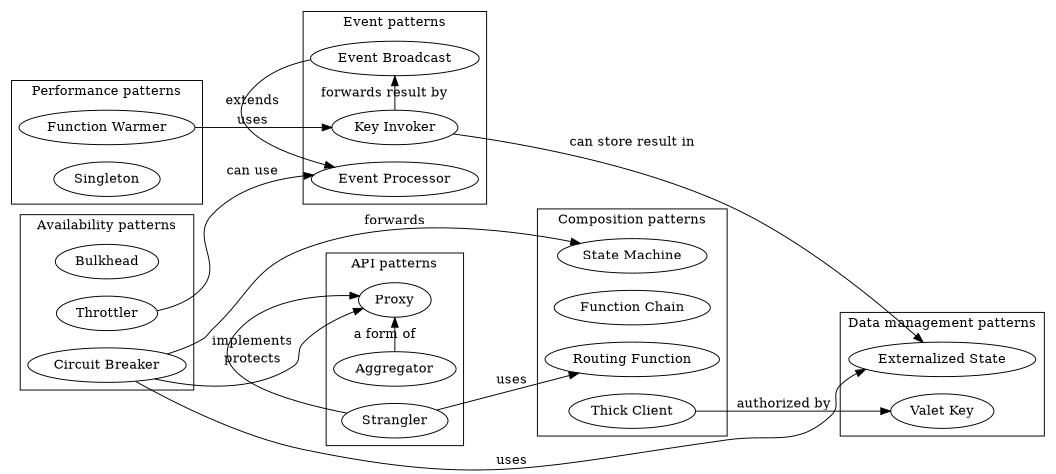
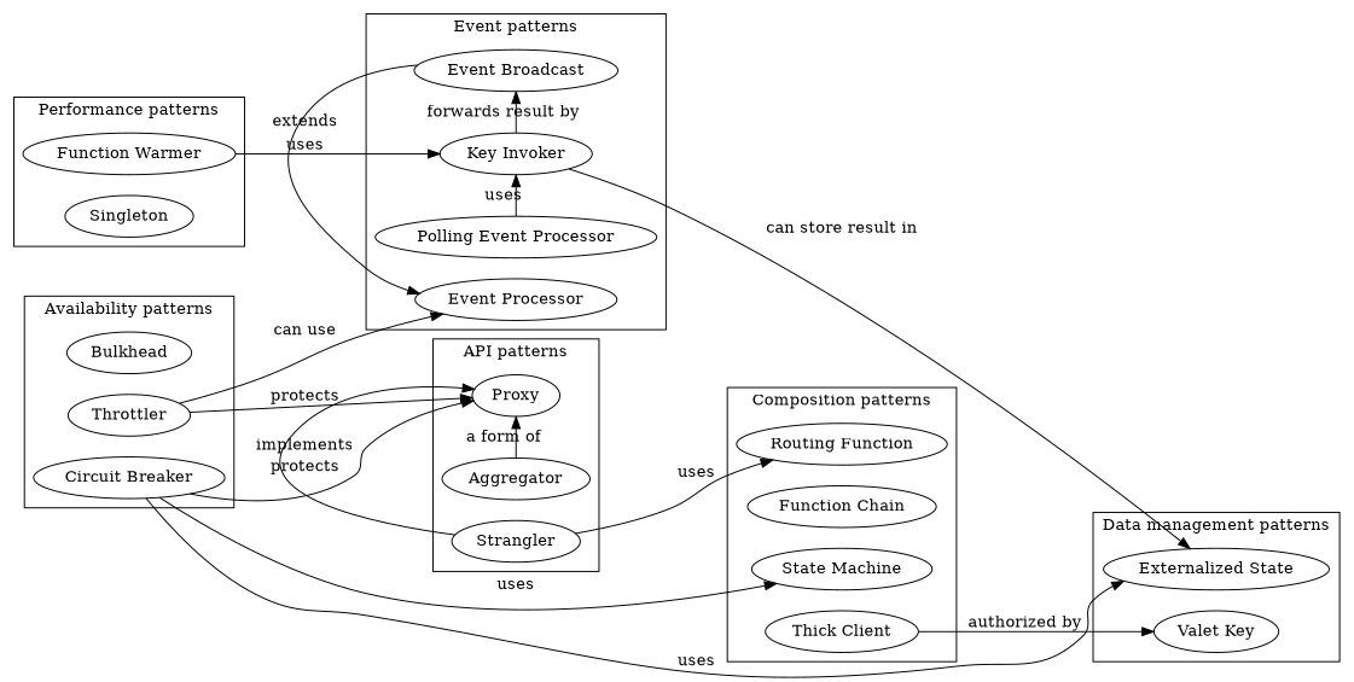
  digraph {
    newrank=true
    rankdir=LR
    "Routing Function"
    "Function Chain"
    "State Machine"
    "Thick Client"
    "Event Processor"
    n6 [label="Key Invoker"]
+   "Polling Event Processor"
    "Event Broadcast"
    Aggregator
    Proxy
    Strangler
    "Externalized State"
    "Valet Key"
    "Function Warmer"
    Singleton
    Bulkhead
    Throttler
    "Circuit Breaker"
    subgraph cluster_1 {
      label="Composition patterns"
      rank=same
      "Routing Function"
      "Function Chain"
      "State Machine"
      "Thick Client"
    }
    subgraph cluster_2 {
      label="Event patterns"
      rank=same
      "Event Processor"
      n6
+     "Polling Event Processor"
      "Event Broadcast"
    }
    subgraph cluster_3 {
      label="API patterns"
      rank=same
      Aggregator
      Proxy
      Strangler
    }
    subgraph cluster_4 {
      label="Data management patterns"
      rank=same
      "Externalized State"
      "Valet Key"
    }
    subgraph cluster_5 {
      label="Performance patterns"
      rank=same
      "Function Warmer"
      Singleton
    }
    subgraph cluster_6 {
      label="Availability patterns"
      rank=same
      Bulkhead
      Throttler
      "Circuit Breaker"
    }
    "Thick Client" -> "Valet Key" [label="authorized by"]
    n6 -> "Event Broadcast" [label="forwards result by"]
    n6 -> "Externalized State" [label="can store result in"]
+   "Polling Event Processor" -> n6 [label=uses]
    "Event Broadcast" -> "Event Processor" [label=extends]
    Aggregator -> Proxy [label="a form of"]
    Strangler -> "Routing Function" [label=uses]
    Strangler -> Proxy [label=implements]
    "Function Warmer" -> n6 [label=uses]
    Throttler -> "Event Processor" [label="can use"]
-   "Circuit Breaker" -> "State Machine" [label=forwards]
+   Throttler -> Proxy [label=protects]
+   "Circuit Breaker" -> "State Machine" [label=uses]
    "Circuit Breaker" -> Proxy [label=protects]
    "Circuit Breaker" -> "Externalized State" [label=uses]
  }
